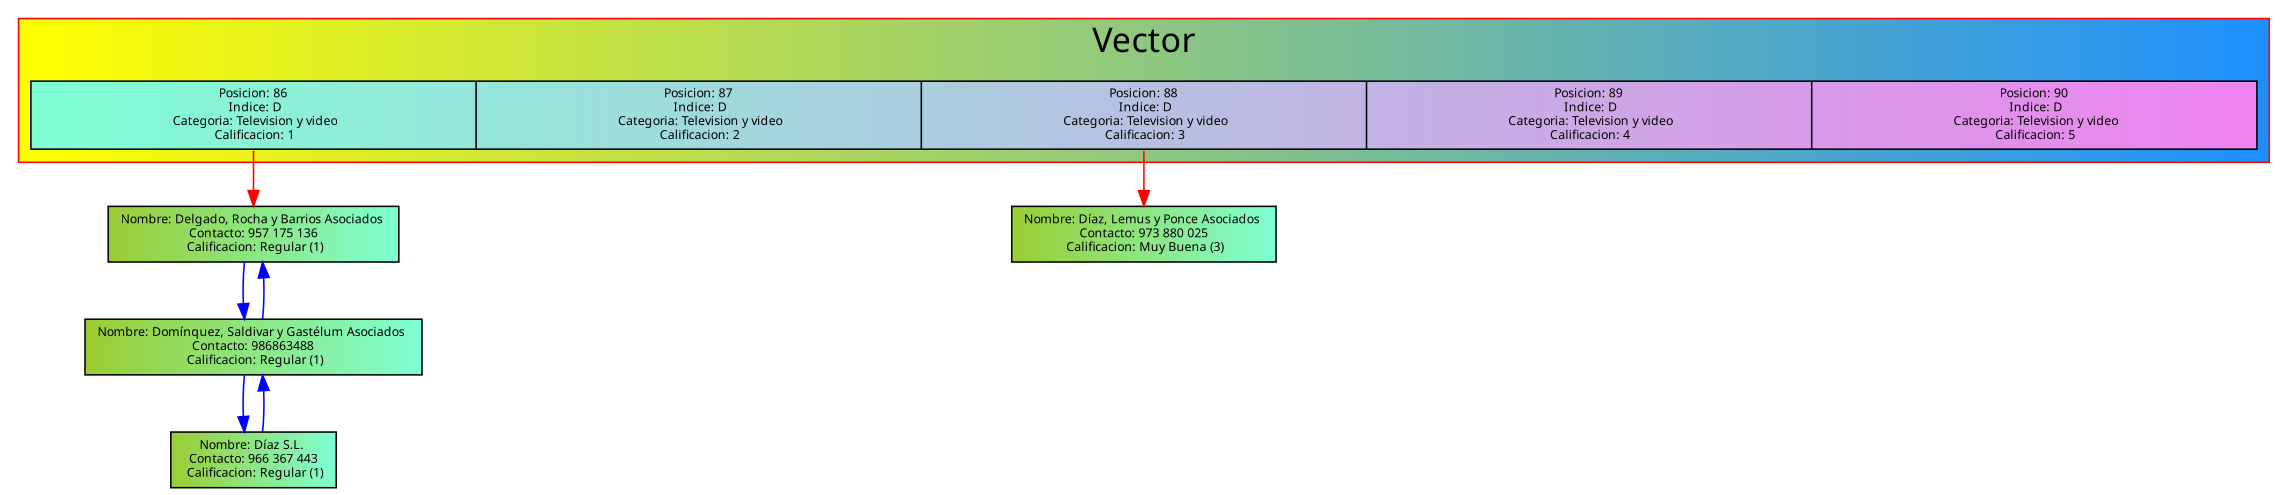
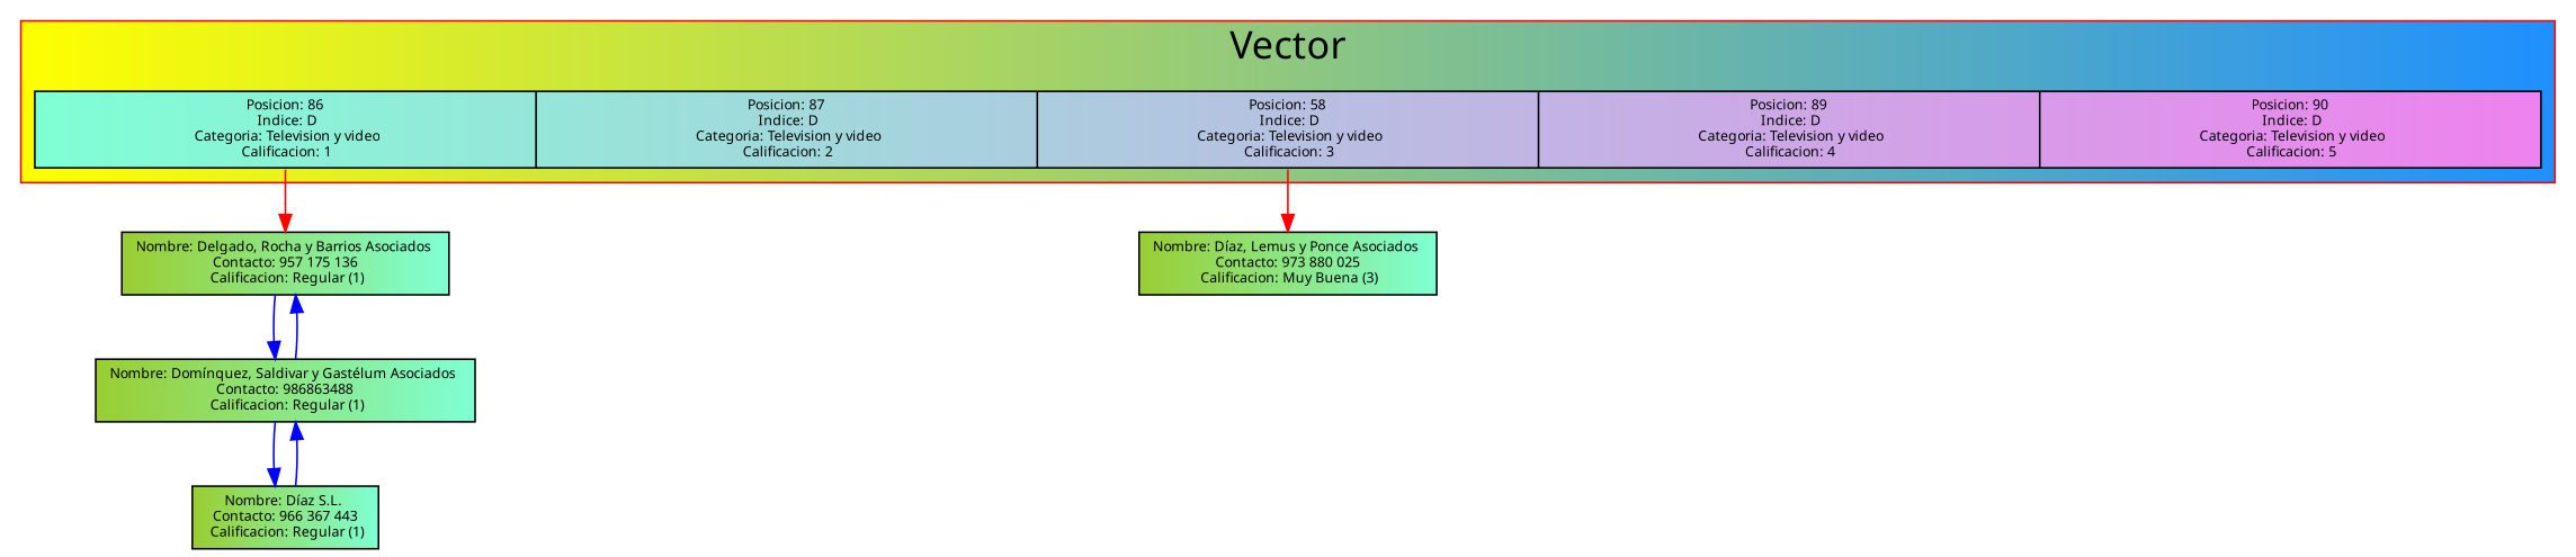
  digraph {
    color=red
    fontname=Verdana
    fontsize=22
    node [fillcolor="yellowgreen:aquamarine" fontname=Verdana fontsize=8 shape=record style=filled]
    edge [color=blue]
-   n1 [fillcolor="aquamarine:violet" label="<85>Posicion: 86\n Indice: D\n Categoria: Television y video\n Calificacion: 1|<86>Posicion: 87\n Indice: D\n Categoria: Television y video\n Calificacion: 2|<87>Posicion: 88\n Indice: D\n Categoria: Television y video\n Calificacion: 3|<88>Posicion: 89\n Indice: D\n Categoria: Television y video\n Calificacion: 4|<89>Posicion: 90\n Indice: D\n Categoria: Television y video\n Calificacion: 5" width=20]
+   n1 [fillcolor="aquamarine:violet" label="<85>Posicion: 86\n Indice: D\n Categoria: Television y video\n Calificacion: 1|<86>Posicion: 87\n Indice: D\n Categoria: Television y video\n Calificacion: 2|<87>Posicion: 58\n Indice: D\n Categoria: Television y video\n Calificacion: 3|<88>Posicion: 89\n Indice: D\n Categoria: Television y video\n Calificacion: 4|<89>Posicion: 90\n Indice: D\n Categoria: Television y video\n Calificacion: 5" width=20]
    n2 [label="Nombre: Delgado, Rocha y Barrios Asociados \n Contacto: 957 175 136 \n Calificacion: Regular (1)"]
    n3 [label="Nombre: Díaz, Lemus y Ponce Asociados \n Contacto: 973 880 025 \n Calificacion: Muy Buena (3)"]
    n4 [label="Nombre: Domínquez, Saldivar y Gastélum Asociados \n Contacto: 986863488 \n Calificacion: Regular (1)"]
    n5 [label="Nombre: Díaz S.L. \n Contacto: 966 367 443 \n Calificacion: Regular (1)"]
    subgraph cluster_1 {
      bgcolor="yellow:dodgerblue"
      label=Vector
      n1
    }
    n1 -> n2 [color=red tailport=85]
    n1 -> n3 [color=red tailport=87]
    n2 -> n4
    n4 -> n2
    n4 -> n5
    n5 -> n4
  }
